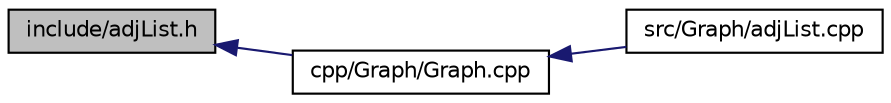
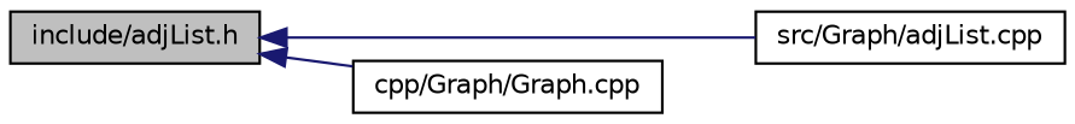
  digraph {
    rankdir=LR
    node [color=black fillcolor=white fontname=Helvetica fontsize=10 shape=record style=filled]
    edge [color=midnightblue dir=back fontname=Helvetica fontsize=10 labelfontname=Helvetica labelfontsize=10 style=solid]
    n1 [fillcolor=grey75 fontcolor=black height=0.2 label="include/adjList.h" width=0.4]
    n2 [height=0.2 label="src/Graph/adjList.cpp" width=0.4]
    n3 [height=0.2 label="cpp/Graph/Graph.cpp" width=0.4]
-   n3 -> n2
+   n1 -> n2
    n1 -> n3
  }
